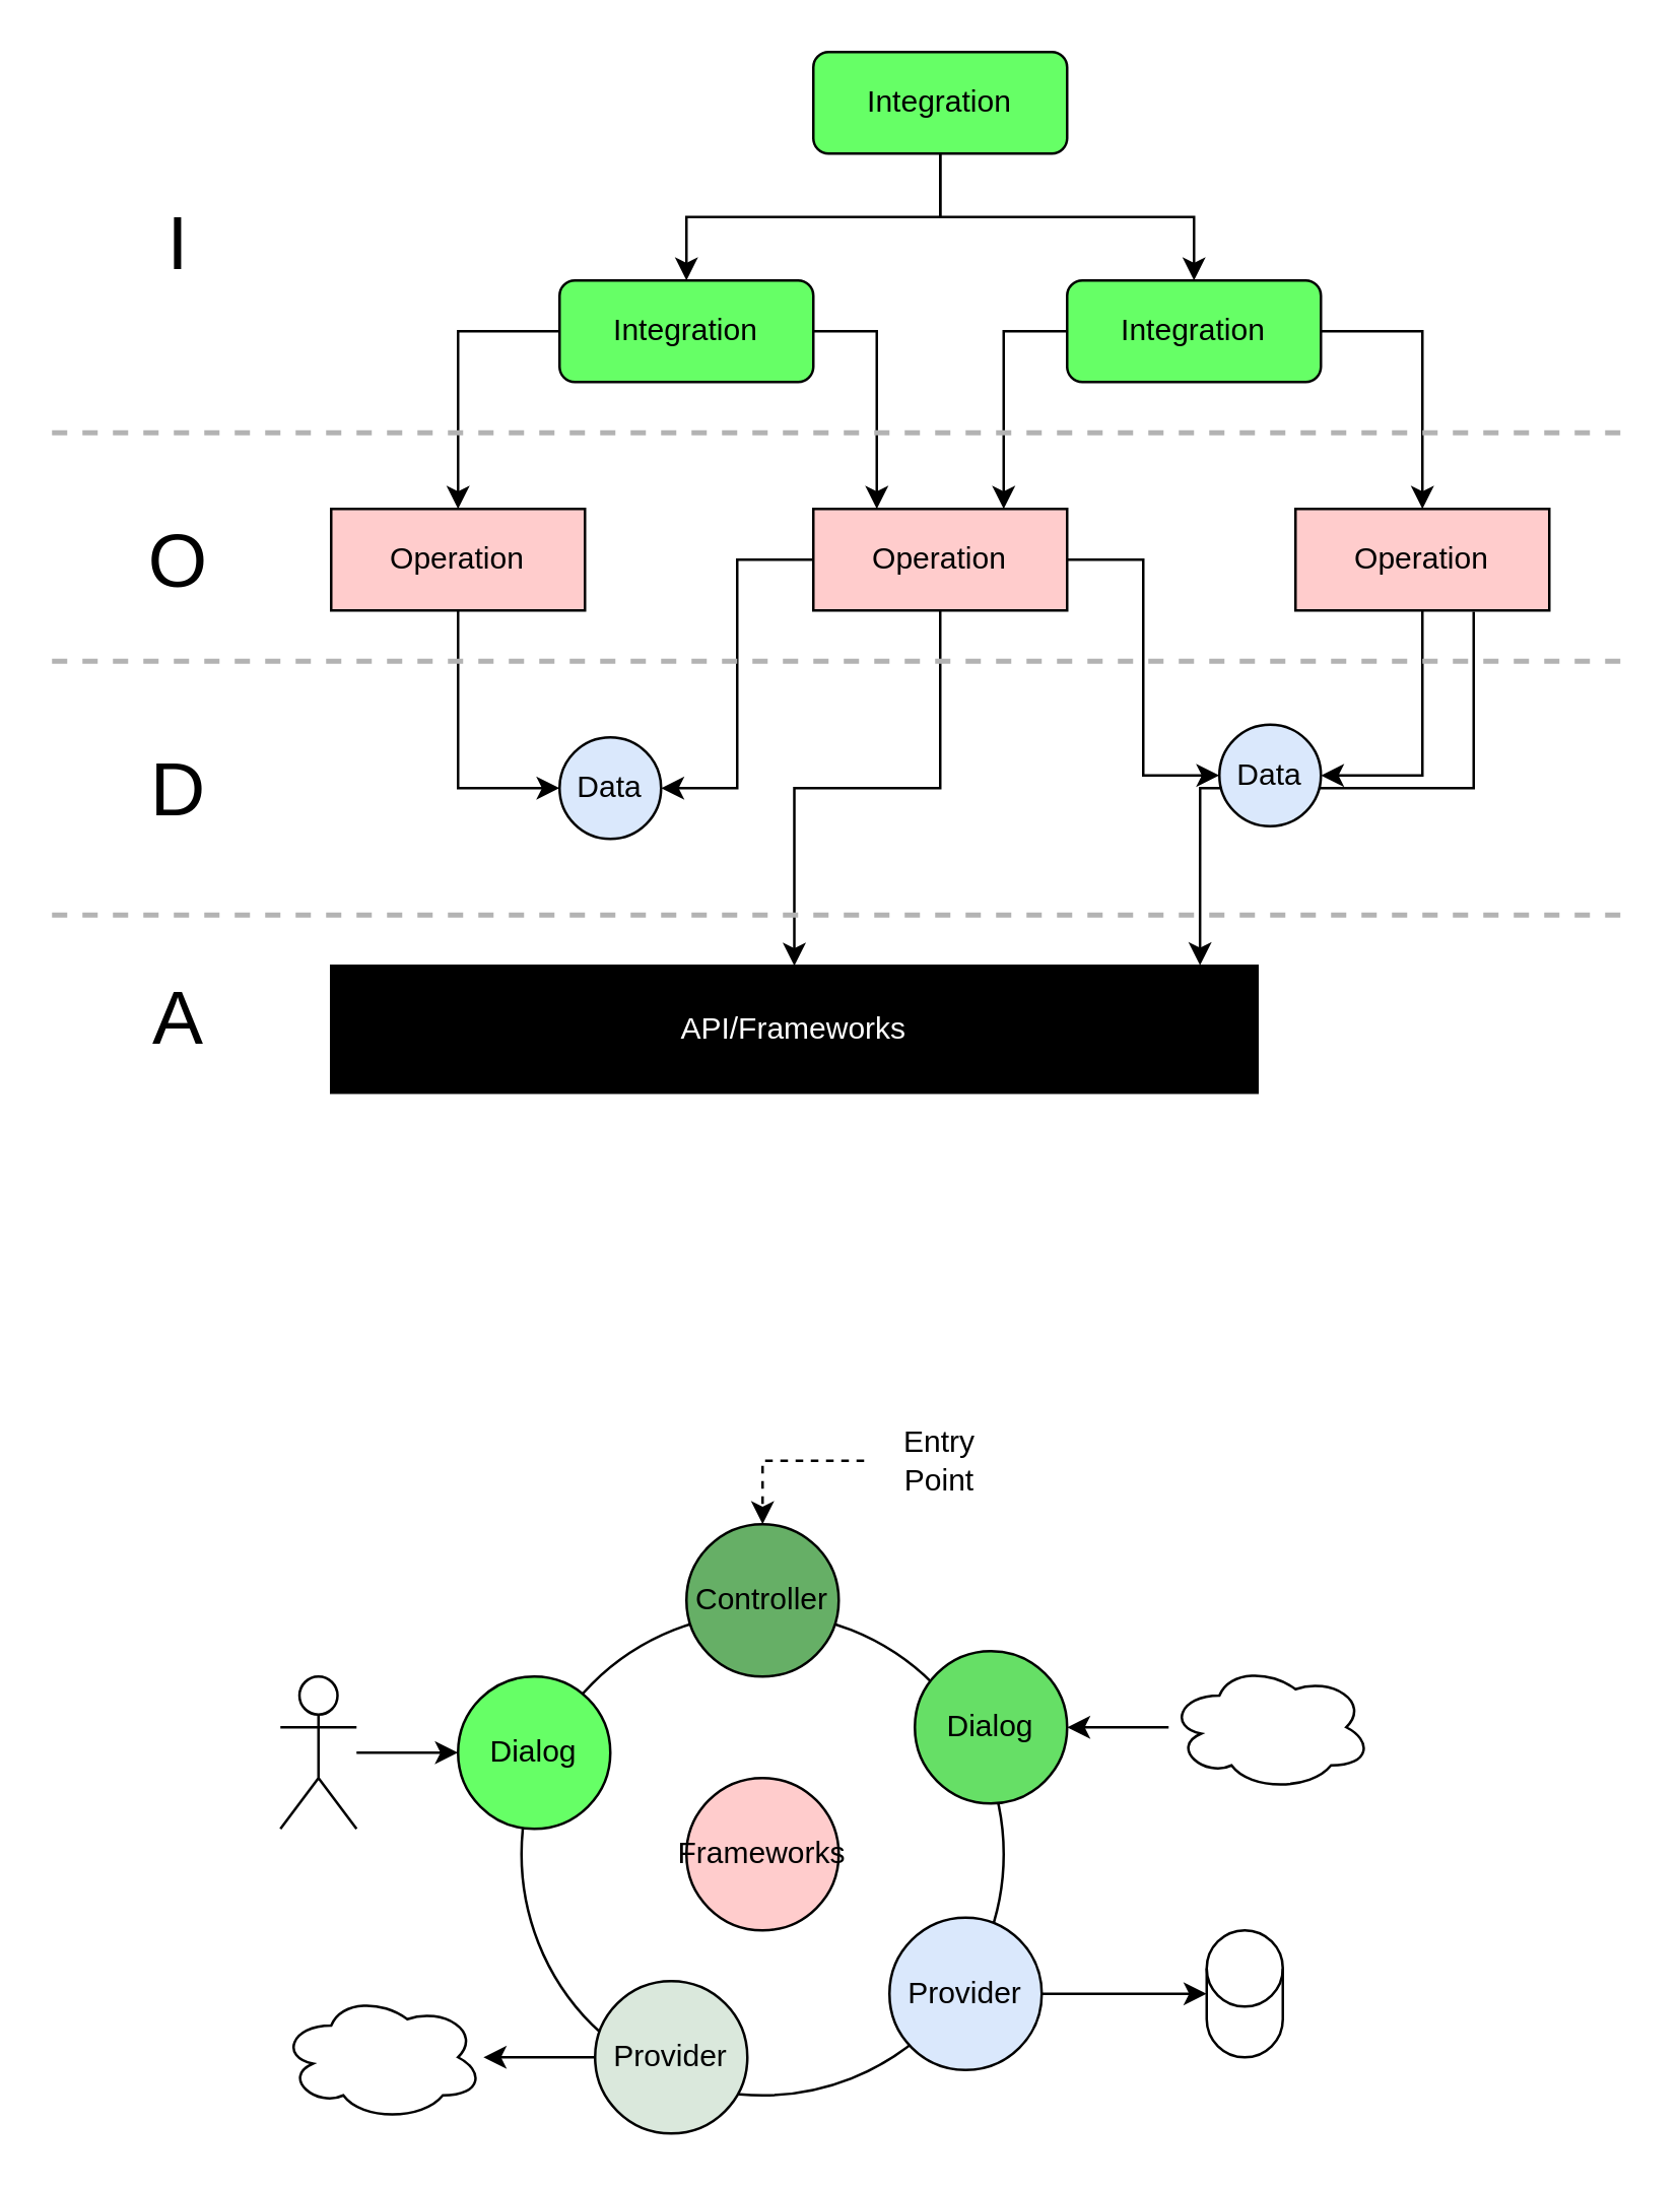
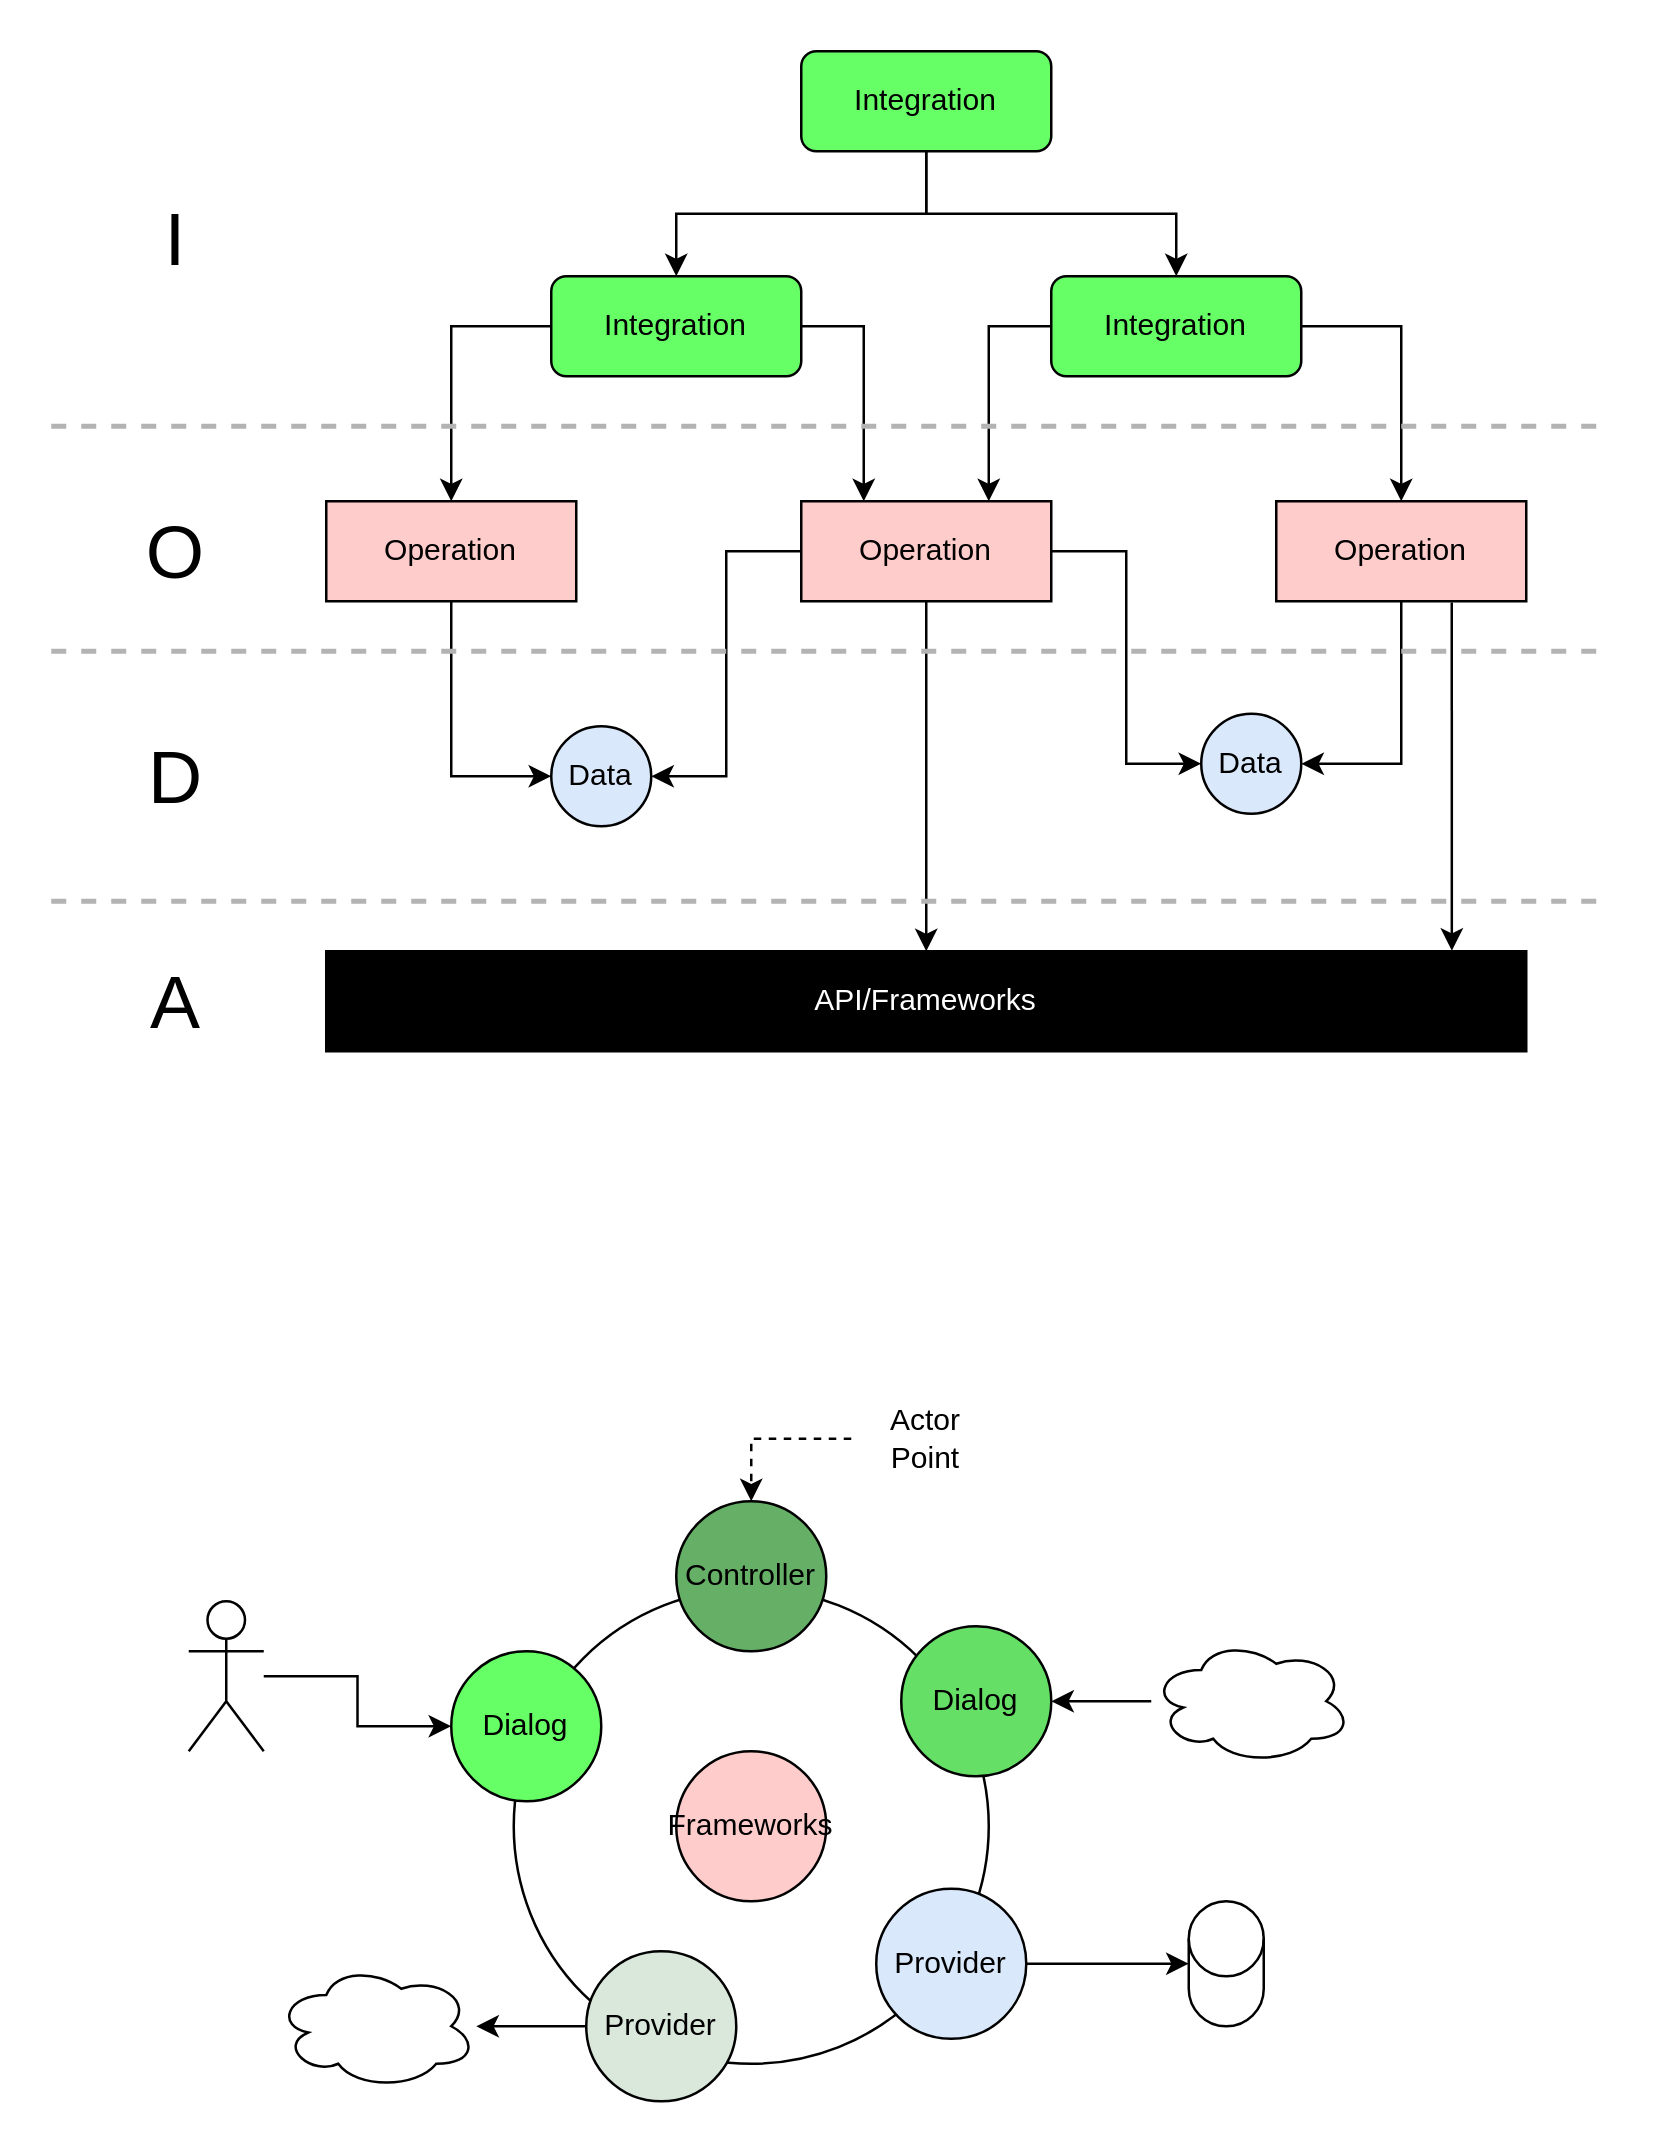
  <mxCell id="0" />
  <mxCell id="1" parent="0" />
  <mxCell id="2" value="" style="ellipse;whiteSpace=wrap;html=1;aspect=fixed;" vertex="1" parent="1"><mxGeometry x="205" y="635" width="190" height="190" as="geometry" /></mxCell>
  <mxCell id="3" style="edgeStyle=orthogonalEdgeStyle;rounded=0;orthogonalLoop=1;jettySize=auto;html=1;" edge="1" parent="1" source="5" target="11"><mxGeometry relative="1" as="geometry" /></mxCell>
  <mxCell id="4" style="edgeStyle=orthogonalEdgeStyle;rounded=0;orthogonalLoop=1;jettySize=auto;html=1;" edge="1" parent="1" source="5" target="8"><mxGeometry relative="1" as="geometry" /></mxCell>
  <mxCell id="5" value="Integration" style="rounded=1;whiteSpace=wrap;html=1;fillColor=#66FF66;" vertex="1" parent="1"><mxGeometry x="320" y="20" width="100" height="40" as="geometry" /></mxCell>
  <mxCell id="6" style="edgeStyle=orthogonalEdgeStyle;rounded=0;orthogonalLoop=1;jettySize=auto;html=1;exitX=0;exitY=0.5;exitDx=0;exitDy=0;entryX=0.75;entryY=0;entryDx=0;entryDy=0;" edge="1" parent="1" source="8" target="20"><mxGeometry relative="1" as="geometry" /></mxCell>
  <mxCell id="7" style="edgeStyle=orthogonalEdgeStyle;rounded=0;orthogonalLoop=1;jettySize=auto;html=1;exitX=1;exitY=0.5;exitDx=0;exitDy=0;" edge="1" parent="1" source="8" target="16"><mxGeometry relative="1" as="geometry" /></mxCell>
  <mxCell id="8" value="Integration" style="rounded=1;whiteSpace=wrap;html=1;fillColor=#66FF66;" vertex="1" parent="1"><mxGeometry x="420" y="110" width="100" height="40" as="geometry" /></mxCell>
  <mxCell id="9" style="edgeStyle=orthogonalEdgeStyle;rounded=0;orthogonalLoop=1;jettySize=auto;html=1;exitX=0;exitY=0.5;exitDx=0;exitDy=0;" edge="1" parent="1" source="11" target="13"><mxGeometry relative="1" as="geometry" /></mxCell>
  <mxCell id="10" style="edgeStyle=orthogonalEdgeStyle;rounded=0;orthogonalLoop=1;jettySize=auto;html=1;exitX=1;exitY=0.5;exitDx=0;exitDy=0;entryX=0.25;entryY=0;entryDx=0;entryDy=0;" edge="1" parent="1" source="11" target="20"><mxGeometry relative="1" as="geometry" /></mxCell>
  <mxCell id="11" value="Integration" style="rounded=1;whiteSpace=wrap;html=1;fillColor=#66FF66;" vertex="1" parent="1"><mxGeometry x="220" y="110" width="100" height="40" as="geometry" /></mxCell>
  <mxCell id="12" style="edgeStyle=orthogonalEdgeStyle;rounded=0;orthogonalLoop=1;jettySize=auto;html=1;entryX=0;entryY=0.5;entryDx=0;entryDy=0;" edge="1" parent="1" source="13" target="21"><mxGeometry relative="1" as="geometry" /></mxCell>
  <mxCell id="13" value="Operation" style="rounded=0;whiteSpace=wrap;html=1;fillColor=#FFCCCC;" vertex="1" parent="1"><mxGeometry x="130" y="200" width="100" height="40" as="geometry" /></mxCell>
  <mxCell id="14" style="edgeStyle=orthogonalEdgeStyle;rounded=0;orthogonalLoop=1;jettySize=auto;html=1;exitX=0.5;exitY=1;exitDx=0;exitDy=0;entryX=1;entryY=0.5;entryDx=0;entryDy=0;" edge="1" parent="1" source="16" target="22"><mxGeometry relative="1" as="geometry" /></mxCell>
  <mxCell id="15" style="edgeStyle=orthogonalEdgeStyle;rounded=0;orthogonalLoop=1;jettySize=auto;html=1;exitX=0.702;exitY=1.013;exitDx=0;exitDy=0;exitPerimeter=0;entryX=0.938;entryY=-0.004;entryDx=0;entryDy=0;entryPerimeter=0;" edge="1" parent="1" source="16" target="23"><mxGeometry relative="1" as="geometry"><mxPoint x="579" y="376" as="targetPoint" /></mxGeometry></mxCell>
  <mxCell id="16" value="Operation" style="rounded=0;whiteSpace=wrap;html=1;fillColor=#FFCCCC;" vertex="1" parent="1"><mxGeometry x="510" y="200" width="100" height="40" as="geometry" /></mxCell>
  <mxCell id="17" style="edgeStyle=orthogonalEdgeStyle;rounded=0;orthogonalLoop=1;jettySize=auto;html=1;entryX=1;entryY=0.5;entryDx=0;entryDy=0;" edge="1" parent="1" source="20" target="21"><mxGeometry relative="1" as="geometry" /></mxCell>
  <mxCell id="18" style="edgeStyle=orthogonalEdgeStyle;rounded=0;orthogonalLoop=1;jettySize=auto;html=1;entryX=0;entryY=0.5;entryDx=0;entryDy=0;" edge="1" parent="1" source="20" target="22"><mxGeometry relative="1" as="geometry" /></mxCell>
  <mxCell id="19" style="edgeStyle=orthogonalEdgeStyle;rounded=0;orthogonalLoop=1;jettySize=auto;html=1;" edge="1" parent="1" source="20" target="23"><mxGeometry relative="1" as="geometry" /></mxCell>
  <mxCell id="20" value="Operation" style="rounded=0;whiteSpace=wrap;html=1;fillColor=#FFCCCC;" vertex="1" parent="1"><mxGeometry x="320" y="200" width="100" height="40" as="geometry" /></mxCell>
  <mxCell id="21" value="Data" style="ellipse;whiteSpace=wrap;html=1;aspect=fixed;fillColor=#DAE8FC;" vertex="1" parent="1"><mxGeometry x="220" y="290" width="40" height="40" as="geometry" /></mxCell>
  <mxCell id="22" value="Data" style="ellipse;whiteSpace=wrap;html=1;aspect=fixed;fillColor=#DAE8FC;" vertex="1" parent="1"><mxGeometry x="480" y="285" width="40" height="40" as="geometry" /></mxCell>
- <mxCell id="23" value="API/Frameworks" style="rounded=0;whiteSpace=wrap;html=1;fillColor=#000000;fontColor=#FFFFFF;" vertex="1" parent="1"><mxGeometry x="130" y="380" width="365" height="50" as="geometry" /></mxCell>
+ <mxCell id="23" value="API/Frameworks" style="rounded=0;whiteSpace=wrap;html=1;fillColor=#000000;fontColor=#FFFFFF;" vertex="1" parent="1"><mxGeometry x="130" y="380" width="480" height="40" as="geometry" /></mxCell>
  <mxCell id="24" value="I" style="text;html=1;strokeColor=none;fillColor=none;align=center;verticalAlign=middle;whiteSpace=wrap;rounded=0;fontSize=30;" vertex="1" parent="1"><mxGeometry x="40" y="80" width="60" height="30" as="geometry" /></mxCell>
  <mxCell id="25" value="O" style="text;html=1;strokeColor=none;fillColor=none;align=center;verticalAlign=middle;whiteSpace=wrap;rounded=0;fontSize=30;" vertex="1" parent="1"><mxGeometry x="40" y="205" width="60" height="30" as="geometry" /></mxCell>
  <mxCell id="26" value="D" style="text;html=1;strokeColor=none;fillColor=none;align=center;verticalAlign=middle;whiteSpace=wrap;rounded=0;fontSize=30;" vertex="1" parent="1"><mxGeometry x="40" y="295" width="60" height="30" as="geometry" /></mxCell>
  <mxCell id="27" value="A" style="text;html=1;strokeColor=none;fillColor=none;align=center;verticalAlign=middle;whiteSpace=wrap;rounded=0;fontSize=30;" vertex="1" parent="1"><mxGeometry x="40" y="385" width="60" height="30" as="geometry" /></mxCell>
  <mxCell id="28" value="" style="endArrow=none;dashed=1;html=1;rounded=0;fontColor=#000000;strokeColor=#B3B3B3;strokeWidth=2;" edge="1" parent="1"><mxGeometry width="50" height="50" relative="1" as="geometry"><mxPoint x="20" y="170" as="sourcePoint" /><mxPoint x="640" y="170" as="targetPoint" /></mxGeometry></mxCell>
  <mxCell id="29" value="" style="endArrow=none;dashed=1;html=1;rounded=0;fontColor=#000000;strokeColor=#B3B3B3;strokeWidth=2;" edge="1" parent="1"><mxGeometry width="50" height="50" relative="1" as="geometry"><mxPoint x="20" y="260" as="sourcePoint" /><mxPoint x="640" y="260" as="targetPoint" /></mxGeometry></mxCell>
  <mxCell id="30" value="" style="endArrow=none;dashed=1;html=1;rounded=0;fontColor=#000000;strokeColor=#B3B3B3;strokeWidth=2;" edge="1" parent="1"><mxGeometry width="50" height="50" relative="1" as="geometry"><mxPoint x="20" y="360" as="sourcePoint" /><mxPoint x="640" y="360" as="targetPoint" /></mxGeometry></mxCell>
  <mxCell id="31" style="edgeStyle=orthogonalEdgeStyle;rounded=0;orthogonalLoop=1;jettySize=auto;html=1;exitX=0.5;exitY=1;exitDx=0;exitDy=0;" edge="1" parent="1" source="13" target="13"><mxGeometry relative="1" as="geometry" /></mxCell>
  <mxCell id="32" style="edgeStyle=orthogonalEdgeStyle;rounded=0;orthogonalLoop=1;jettySize=auto;html=1;" edge="1" parent="1" source="33" target="34"><mxGeometry relative="1" as="geometry"><mxPoint x="440" y="830" as="targetPoint" /></mxGeometry></mxCell>
  <mxCell id="33" value="Provider" style="ellipse;whiteSpace=wrap;html=1;aspect=fixed;fillColor=#DAE8FC;" vertex="1" parent="1"><mxGeometry x="350" y="755" width="60" height="60" as="geometry" /></mxCell>
  <mxCell id="34" value="" style="shape=cylinder3;whiteSpace=wrap;html=1;boundedLbl=1;backgroundOutline=1;size=15;" vertex="1" parent="1"><mxGeometry x="475" y="760" width="30" height="50" as="geometry" /></mxCell>
  <mxCell id="35" value="Frameworks" style="ellipse;whiteSpace=wrap;html=1;aspect=fixed;fillColor=#FFCCCC;" vertex="1" parent="1"><mxGeometry x="270" y="700" width="60" height="60" as="geometry" /></mxCell>
  <mxCell id="36" value="Dialog" style="ellipse;whiteSpace=wrap;html=1;aspect=fixed;fillColor=#66DF66;" vertex="1" parent="1"><mxGeometry x="360" y="650" width="60" height="60" as="geometry" /></mxCell>
  <mxCell id="37" style="edgeStyle=orthogonalEdgeStyle;rounded=0;orthogonalLoop=1;jettySize=auto;html=1;startArrow=none;startFill=0;" edge="1" parent="1" source="38" target="42"><mxGeometry relative="1" as="geometry" /></mxCell>
- <mxCell id="38" value="Actor" style="shape=umlActor;verticalLabelPosition=bottom;verticalAlign=top;html=1;outlineConnect=0;fontColor=#ffffff;" vertex="1" parent="1"><mxGeometry x="110" y="660" width="30" height="60" as="geometry" /></mxCell>
+ <mxCell id="38" value="Actor" style="shape=umlActor;verticalLabelPosition=bottom;verticalAlign=top;html=1;outlineConnect=0;fontColor=#ffffff;" vertex="1" parent="1"><mxGeometry x="75" y="640" width="30" height="60" as="geometry" /></mxCell>
  <mxCell id="39" style="edgeStyle=orthogonalEdgeStyle;rounded=0;orthogonalLoop=1;jettySize=auto;html=1;" edge="1" parent="1" source="40" target="41"><mxGeometry relative="1" as="geometry" /></mxCell>
  <mxCell id="40" value="Provider" style="ellipse;whiteSpace=wrap;html=1;aspect=fixed;fillColor=#DAE8DC;" vertex="1" parent="1"><mxGeometry x="234" y="780" width="60" height="60" as="geometry" /></mxCell>
  <mxCell id="41" value="" style="ellipse;shape=cloud;whiteSpace=wrap;html=1;" vertex="1" parent="1"><mxGeometry x="110" y="785" width="80" height="50" as="geometry" /></mxCell>
  <mxCell id="42" value="Dialog" style="ellipse;whiteSpace=wrap;html=1;aspect=fixed;fillColor=#66FF66;" vertex="1" parent="1"><mxGeometry x="180" y="660" width="60" height="60" as="geometry" /></mxCell>
  <mxCell id="43" style="edgeStyle=orthogonalEdgeStyle;rounded=0;orthogonalLoop=1;jettySize=auto;html=1;startArrow=none;startFill=0;" edge="1" parent="1" source="44" target="36"><mxGeometry relative="1" as="geometry" /></mxCell>
  <mxCell id="44" value="" style="ellipse;shape=cloud;whiteSpace=wrap;html=1;" vertex="1" parent="1"><mxGeometry x="460" y="655" width="80" height="50" as="geometry" /></mxCell>
  <mxCell id="45" value="Controller" style="ellipse;whiteSpace=wrap;html=1;aspect=fixed;fillColor=#66AF66;" vertex="1" parent="1"><mxGeometry x="270" y="600" width="60" height="60" as="geometry" /></mxCell>
  <mxCell id="46" style="edgeStyle=orthogonalEdgeStyle;rounded=0;orthogonalLoop=1;jettySize=auto;html=1;dashed=1;" edge="1" parent="1" source="47" target="45"><mxGeometry relative="1" as="geometry" /></mxCell>
- <mxCell id="47" value="Entry Point" style="text;html=1;strokeColor=none;fillColor=none;align=center;verticalAlign=middle;whiteSpace=wrap;rounded=0;" vertex="1" parent="1"><mxGeometry x="340" y="560" width="60" height="30" as="geometry" /></mxCell>
+ <mxCell id="47" value="Actor Point" style="text;html=1;strokeColor=none;fillColor=none;align=center;verticalAlign=middle;whiteSpace=wrap;rounded=0;" vertex="1" parent="1"><mxGeometry x="340" y="560" width="60" height="30" as="geometry" /></mxCell>
